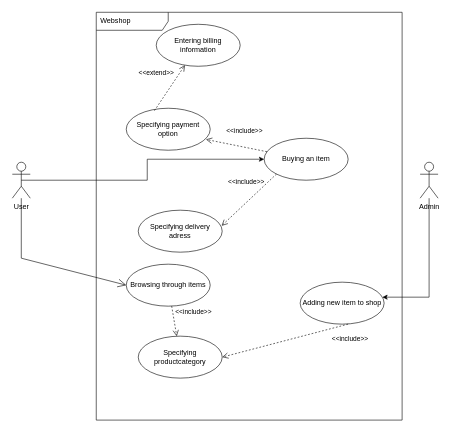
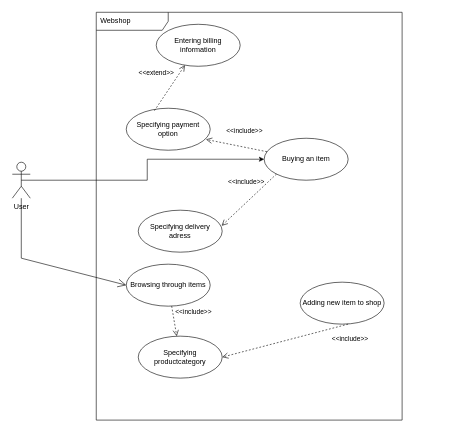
  <mxCell id="0" />
  <mxCell id="1" parent="0" />
  <mxCell id="2" value="&lt;div&gt;Webshop&lt;/div&gt;" style="shape=umlFrame;whiteSpace=wrap;html=1;width=120;height=30;boundedLbl=1;verticalAlign=middle;align=left;spacingLeft=5;" vertex="1" parent="1"><mxGeometry x="160" y="20" width="510" height="680" as="geometry" /></mxCell>
  <mxCell id="3" value="Entering billing information" style="ellipse;whiteSpace=wrap;html=1;" vertex="1" parent="1"><mxGeometry x="260" y="40" width="140" height="70" as="geometry" /></mxCell>
  <mxCell id="4" value="Specifying payment option" style="ellipse;whiteSpace=wrap;html=1;" vertex="1" parent="1"><mxGeometry x="210" y="180" width="140" height="70" as="geometry" /></mxCell>
  <mxCell id="5" value="Buying an item" style="ellipse;whiteSpace=wrap;html=1;" vertex="1" parent="1"><mxGeometry x="440" y="230" width="140" height="70" as="geometry" /></mxCell>
  <mxCell id="6" value="Specifying delivery adress" style="ellipse;whiteSpace=wrap;html=1;" vertex="1" parent="1"><mxGeometry x="230" y="350" width="140" height="70" as="geometry" /></mxCell>
  <mxCell id="7" value="Adding new item to shop" style="ellipse;whiteSpace=wrap;html=1;" vertex="1" parent="1"><mxGeometry x="500" y="470" width="140" height="70" as="geometry" /></mxCell>
  <mxCell id="8" value="Browsing through items" style="ellipse;whiteSpace=wrap;html=1;" vertex="1" parent="1"><mxGeometry x="210" y="440" width="140" height="70" as="geometry" /></mxCell>
  <mxCell id="9" value="Specifying productcategory" style="ellipse;whiteSpace=wrap;html=1;" vertex="1" parent="1"><mxGeometry x="230" y="560" width="140" height="70" as="geometry" /></mxCell>
  <mxCell id="10" style="edgeStyle=orthogonalEdgeStyle;rounded=0;orthogonalLoop=1;jettySize=auto;html=1;exitX=0.5;exitY=0.5;exitDx=0;exitDy=0;exitPerimeter=0;" edge="1" parent="1" source="11" target="5"><mxGeometry relative="1" as="geometry" /></mxCell>
  <mxCell id="11" value="User" style="shape=umlActor;verticalLabelPosition=bottom;verticalAlign=top;html=1;outlineConnect=0;" vertex="1" parent="1"><mxGeometry x="20" y="270" width="30" height="60" as="geometry" /></mxCell>
  <mxCell id="12" value="&amp;lt;&amp;lt;include&amp;gt;&amp;gt;" style="endArrow=open;startArrow=none;endFill=0;startFill=0;endSize=8;html=1;verticalAlign=bottom;dashed=1;labelBackgroundColor=none;rounded=0;entryX=0.95;entryY=0.743;entryDx=0;entryDy=0;entryPerimeter=0;" edge="1" parent="1" source="5" target="4"><mxGeometry x="-0.189" y="-19" width="160" relative="1" as="geometry"><mxPoint x="540" y="210" as="sourcePoint" /><mxPoint x="380" y="210" as="targetPoint" /><mxPoint as="offset" /></mxGeometry></mxCell>
  <mxCell id="13" value="&amp;lt;&amp;lt;extend&amp;gt;&amp;gt;" style="endArrow=open;startArrow=none;endFill=0;startFill=0;endSize=8;html=1;verticalAlign=bottom;dashed=1;labelBackgroundColor=none;rounded=0;exitX=0.336;exitY=0.057;exitDx=0;exitDy=0;exitPerimeter=0;" edge="1" parent="1" source="4" target="3"><mxGeometry x="0.019" y="28" width="160" relative="1" as="geometry"><mxPoint x="260" y="260" as="sourcePoint" /><mxPoint x="420" y="260" as="targetPoint" /><mxPoint x="1" as="offset" /></mxGeometry></mxCell>
  <mxCell id="14" value="&amp;lt;&amp;lt;include&amp;gt;&amp;gt;" style="endArrow=open;startArrow=none;endFill=0;startFill=0;endSize=8;html=1;verticalAlign=bottom;dashed=1;labelBackgroundColor=none;rounded=0;entryX=0.993;entryY=0.371;entryDx=0;entryDy=0;entryPerimeter=0;exitX=0;exitY=1;exitDx=0;exitDy=0;" edge="1" parent="1" source="5" target="6"><mxGeometry x="-0.189" y="-19" width="160" relative="1" as="geometry"><mxPoint x="454.636" y="262.475" as="sourcePoint" /><mxPoint x="353" y="242.01" as="targetPoint" /><mxPoint as="offset" /></mxGeometry></mxCell>
- <mxCell id="15" value="" style="edgeStyle=orthogonalEdgeStyle;rounded=0;orthogonalLoop=1;jettySize=auto;html=1;" edge="1" parent="1" source="16" target="7"><mxGeometry relative="1" as="geometry"><Array as="points"><mxPoint x="715" y="495" /></Array></mxGeometry></mxCell>
- <mxCell id="16" value="Admin" style="shape=umlActor;verticalLabelPosition=bottom;verticalAlign=top;html=1;outlineConnect=0;" vertex="1" parent="1"><mxGeometry x="700" y="270" width="30" height="60" as="geometry" /></mxCell>
  <mxCell id="17" value="" style="endArrow=open;endFill=1;endSize=12;html=1;rounded=0;entryX=0;entryY=0.5;entryDx=0;entryDy=0;" edge="1" parent="1" source="11" target="8"><mxGeometry width="160" relative="1" as="geometry"><mxPoint x="270" y="330" as="sourcePoint" /><mxPoint x="430" y="330" as="targetPoint" /><Array as="points"><mxPoint x="35" y="430" /></Array></mxGeometry></mxCell>
  <mxCell id="18" value="&amp;lt;&amp;lt;include&amp;gt;&amp;gt;" style="endArrow=open;startArrow=none;endFill=0;startFill=0;endSize=8;html=1;verticalAlign=bottom;dashed=1;labelBackgroundColor=none;rounded=0;entryX=1;entryY=0.5;entryDx=0;entryDy=0;exitX=0.571;exitY=1;exitDx=0;exitDy=0;exitPerimeter=0;" edge="1" parent="1" source="7" target="9"><mxGeometry x="-0.958" y="33" width="160" relative="1" as="geometry"><mxPoint x="470.503" y="299.749" as="sourcePoint" /><mxPoint x="379.02" y="385.97" as="targetPoint" /><mxPoint as="offset" /></mxGeometry></mxCell>
  <mxCell id="19" value="&amp;lt;&amp;lt;include&amp;gt;&amp;gt;" style="endArrow=open;startArrow=none;endFill=0;startFill=0;endSize=8;html=1;verticalAlign=bottom;dashed=1;labelBackgroundColor=none;rounded=0;" edge="1" parent="1" source="8" target="9"><mxGeometry x="-0.074" y="33" width="160" relative="1" as="geometry"><mxPoint x="349.94" y="540" as="sourcePoint" /><mxPoint x="317.98" y="566.01" as="targetPoint" /><mxPoint as="offset" /></mxGeometry></mxCell>
